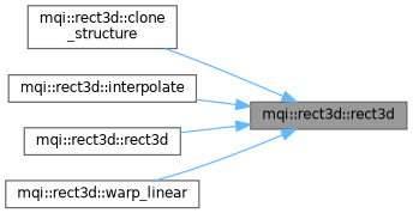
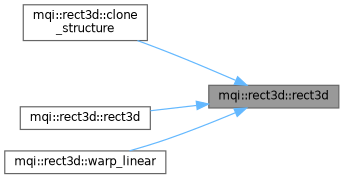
  digraph {
    rankdir=RL
    fontname="DejaVu Sans"
    node [color=grey40 fillcolor=white fontname="DejaVu Sans" fontsize=10 shape=box style=filled]
    edge [color=steelblue1 dir=back fontname="DejaVu Sans" fontsize=10 labelfontname=Helvetica labelfontsize=10 style=solid]
    n1 [color=gray40 fillcolor=grey60 fontcolor=black height=0.2 label="mqi::rect3d::rect3d" width=0.4]
    n2 [height=0.2 label="mqi::rect3d::clone\l_structure" width=0.4]
-   n3 [height=0.2 label="mqi::rect3d::interpolate" width=0.4]
    n4 [height=0.2 label="mqi::rect3d::rect3d" width=0.4]
    n5 [height=0.2 label="mqi::rect3d::warp_linear" width=0.4]
    n1 -> n2
-   n1 -> n3
    n1 -> n4
    n1 -> n5
  }
